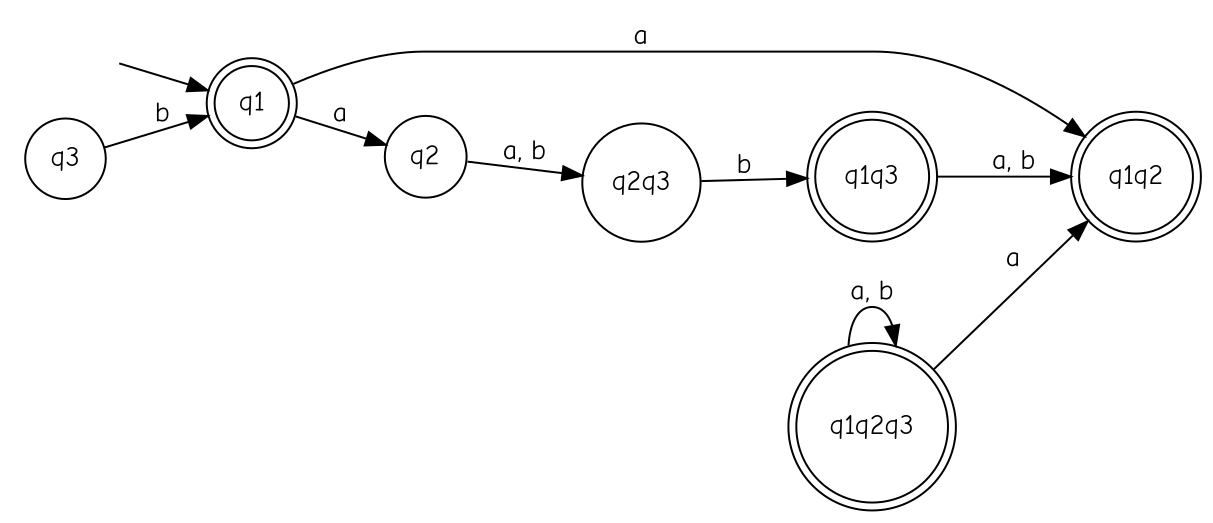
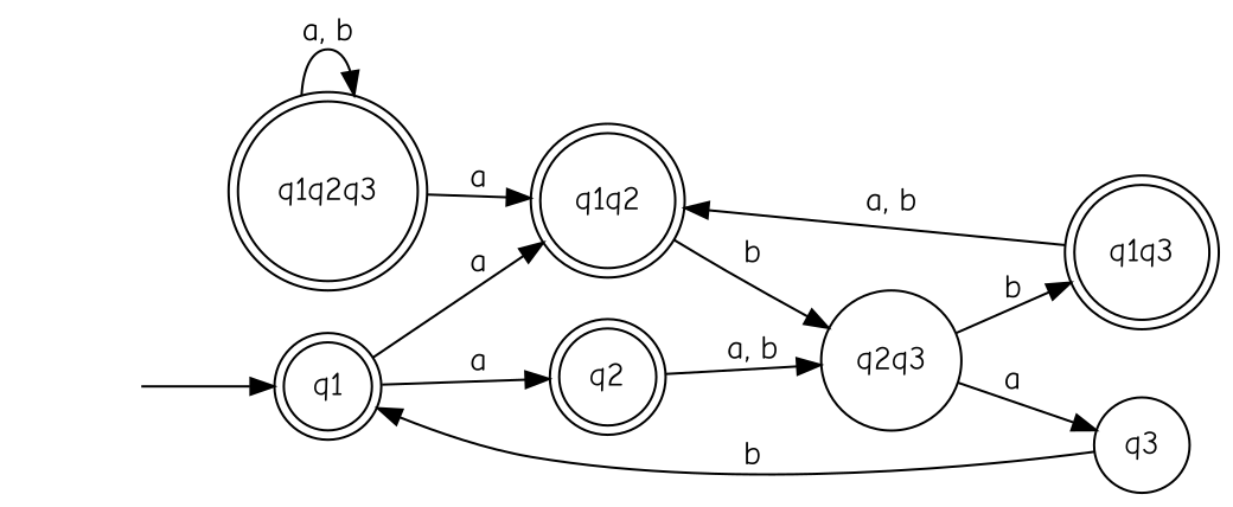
  digraph {
    fontname="Comic Neue"
    rankdir=LR
    node [fontname="Comic Neue" shape=doublecircle]
    edge [fontname="Comic Neue"]
    "" [shape=none]
    q1
    q1q2
-   q2 [shape=circle]
+   q2
    q2q3 [shape=circle]
    q1q2q3
    q1q3
    q3 [shape=circle]
    "" -> q1
    q1 -> q1q2 [label=a]
    q1 -> q2 [label=a]
+   q1q2 -> q2q3 [label=b]
    q2 -> q2q3 [label="a, b"]
    q2q3 -> q1q3 [label=b]
+   q2q3 -> q3 [label=a]
    q1q2q3 -> q1q2 [label=a]
    q1q2q3 -> q1q2q3 [label="a, b"]
    q1q3 -> q1q2 [label="a, b"]
    q3 -> q1 [label=b]
  }
